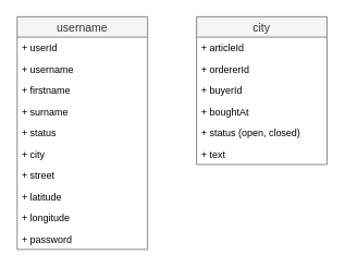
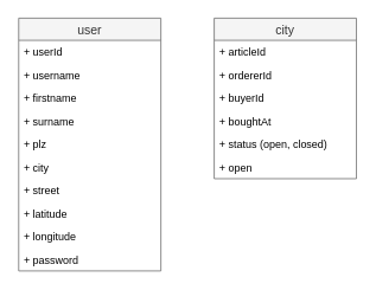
  <mxCell id="0" />
  <mxCell id="1" parent="0" />
- <mxCell id="2" value="username" style="swimlane;fontStyle=0;childLayout=stackLayout;horizontal=1;startSize=25;fillColor=#f5f5f5;horizontalStack=0;resizeParent=1;resizeParentMax=0;resizeLast=0;collapsible=1;marginBottom=0;fontSize=14;strokeColor=#666666;fontColor=#333333;" parent="1" vertex="1"><mxGeometry x="20" y="20" width="160" height="285" as="geometry" /></mxCell>
+ <mxCell id="2" value="user" style="swimlane;fontStyle=0;childLayout=stackLayout;horizontal=1;startSize=25;fillColor=#f5f5f5;horizontalStack=0;resizeParent=1;resizeParentMax=0;resizeLast=0;collapsible=1;marginBottom=0;fontSize=14;strokeColor=#666666;fontColor=#333333;" parent="1" vertex="1"><mxGeometry x="20" y="20" width="160" height="285" as="geometry" /></mxCell>
  <mxCell id="3" value="+ userId" style="text;strokeColor=none;fillColor=none;align=left;verticalAlign=top;spacingLeft=4;spacingRight=4;overflow=hidden;rotatable=0;points=[[0,0.5],[1,0.5]];portConstraint=eastwest;" parent="2" vertex="1"><mxGeometry y="25" width="160" height="26" as="geometry" /></mxCell>
  <mxCell id="4" value="+ username" style="text;strokeColor=none;fillColor=none;align=left;verticalAlign=top;spacingLeft=4;spacingRight=4;overflow=hidden;rotatable=0;points=[[0,0.5],[1,0.5]];portConstraint=eastwest;" parent="2" vertex="1"><mxGeometry y="51" width="160" height="26" as="geometry" /></mxCell>
  <mxCell id="5" value="+ firstname" style="text;strokeColor=none;fillColor=none;align=left;verticalAlign=top;spacingLeft=4;spacingRight=4;overflow=hidden;rotatable=0;points=[[0,0.5],[1,0.5]];portConstraint=eastwest;" parent="2" vertex="1"><mxGeometry y="77" width="160" height="26" as="geometry" /></mxCell>
  <mxCell id="6" value="+ surname" style="text;strokeColor=none;fillColor=none;align=left;verticalAlign=top;spacingLeft=4;spacingRight=4;overflow=hidden;rotatable=0;points=[[0,0.5],[1,0.5]];portConstraint=eastwest;" parent="2" vertex="1"><mxGeometry y="103" width="160" height="26" as="geometry" /></mxCell>
- <mxCell id="7" value="+ status" style="text;strokeColor=none;fillColor=none;align=left;verticalAlign=top;spacingLeft=4;spacingRight=4;overflow=hidden;rotatable=0;points=[[0,0.5],[1,0.5]];portConstraint=eastwest;" parent="2" vertex="1"><mxGeometry y="129" width="160" height="26" as="geometry" /></mxCell>
+ <mxCell id="7" value="+ plz" style="text;strokeColor=none;fillColor=none;align=left;verticalAlign=top;spacingLeft=4;spacingRight=4;overflow=hidden;rotatable=0;points=[[0,0.5],[1,0.5]];portConstraint=eastwest;" parent="2" vertex="1"><mxGeometry y="129" width="160" height="26" as="geometry" /></mxCell>
  <mxCell id="8" value="+ city" style="text;strokeColor=none;fillColor=none;align=left;verticalAlign=top;spacingLeft=4;spacingRight=4;overflow=hidden;rotatable=0;points=[[0,0.5],[1,0.5]];portConstraint=eastwest;" parent="2" vertex="1"><mxGeometry y="155" width="160" height="26" as="geometry" /></mxCell>
  <mxCell id="9" value="+ street" style="text;strokeColor=none;fillColor=none;align=left;verticalAlign=top;spacingLeft=4;spacingRight=4;overflow=hidden;rotatable=0;points=[[0,0.5],[1,0.5]];portConstraint=eastwest;" parent="2" vertex="1"><mxGeometry y="181" width="160" height="26" as="geometry" /></mxCell>
  <mxCell id="10" value="+ latitude" style="text;strokeColor=none;fillColor=none;align=left;verticalAlign=top;spacingLeft=4;spacingRight=4;overflow=hidden;rotatable=0;points=[[0,0.5],[1,0.5]];portConstraint=eastwest;" vertex="1" parent="2"><mxGeometry y="207" width="160" height="26" as="geometry" /></mxCell>
  <mxCell id="11" value="+ longitude" style="text;strokeColor=none;fillColor=none;align=left;verticalAlign=top;spacingLeft=4;spacingRight=4;overflow=hidden;rotatable=0;points=[[0,0.5],[1,0.5]];portConstraint=eastwest;" vertex="1" parent="2"><mxGeometry y="233" width="160" height="26" as="geometry" /></mxCell>
  <mxCell id="12" value="+ password" style="text;strokeColor=none;fillColor=none;align=left;verticalAlign=top;spacingLeft=4;spacingRight=4;overflow=hidden;rotatable=0;points=[[0,0.5],[1,0.5]];portConstraint=eastwest;" parent="2" vertex="1"><mxGeometry y="259" width="160" height="26" as="geometry" /></mxCell>
  <mxCell id="13" value="city" style="swimlane;fontStyle=0;childLayout=stackLayout;horizontal=1;startSize=25;fillColor=#f5f5f5;horizontalStack=0;resizeParent=1;resizeParentMax=0;resizeLast=0;collapsible=1;marginBottom=0;fontSize=14;strokeColor=#666666;fontColor=#333333;" parent="1" vertex="1"><mxGeometry x="240" y="20" width="160" height="181" as="geometry" /></mxCell>
  <mxCell id="14" value="+ articleId" style="text;strokeColor=none;fillColor=none;align=left;verticalAlign=top;spacingLeft=4;spacingRight=4;overflow=hidden;rotatable=0;points=[[0,0.5],[1,0.5]];portConstraint=eastwest;" parent="13" vertex="1"><mxGeometry y="25" width="160" height="26" as="geometry" /></mxCell>
  <mxCell id="15" value="+ ordererId" style="text;strokeColor=none;fillColor=none;align=left;verticalAlign=top;spacingLeft=4;spacingRight=4;overflow=hidden;rotatable=0;points=[[0,0.5],[1,0.5]];portConstraint=eastwest;" parent="13" vertex="1"><mxGeometry y="51" width="160" height="26" as="geometry" /></mxCell>
  <mxCell id="16" value="+ buyerId" style="text;strokeColor=none;fillColor=none;align=left;verticalAlign=top;spacingLeft=4;spacingRight=4;overflow=hidden;rotatable=0;points=[[0,0.5],[1,0.5]];portConstraint=eastwest;" parent="13" vertex="1"><mxGeometry y="77" width="160" height="26" as="geometry" /></mxCell>
  <mxCell id="17" value="+ boughtAt" style="text;strokeColor=none;fillColor=none;align=left;verticalAlign=top;spacingLeft=4;spacingRight=4;overflow=hidden;rotatable=0;points=[[0,0.5],[1,0.5]];portConstraint=eastwest;" vertex="1" parent="13"><mxGeometry y="103" width="160" height="26" as="geometry" /></mxCell>
  <mxCell id="18" value="+ status (open, closed)" style="text;strokeColor=none;fillColor=none;align=left;verticalAlign=top;spacingLeft=4;spacingRight=4;overflow=hidden;rotatable=0;points=[[0,0.5],[1,0.5]];portConstraint=eastwest;" parent="13" vertex="1"><mxGeometry y="129" width="160" height="26" as="geometry" /></mxCell>
- <mxCell id="19" value="+ text" style="text;strokeColor=none;fillColor=none;align=left;verticalAlign=top;spacingLeft=4;spacingRight=4;overflow=hidden;rotatable=0;points=[[0,0.5],[1,0.5]];portConstraint=eastwest;" parent="13" vertex="1"><mxGeometry y="155" width="160" height="26" as="geometry" /></mxCell>
+ <mxCell id="19" value="+ open" style="text;strokeColor=none;fillColor=none;align=left;verticalAlign=top;spacingLeft=4;spacingRight=4;overflow=hidden;rotatable=0;points=[[0,0.5],[1,0.5]];portConstraint=eastwest;" parent="13" vertex="1"><mxGeometry y="155" width="160" height="26" as="geometry" /></mxCell>
